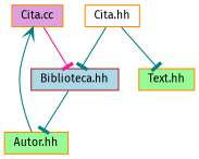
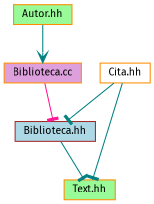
  digraph {
    fontname="Fira Sans"
    node [color=darkorange fillcolor=palegreen fontname="Fira Sans" fontsize=10 shape=record style=filled]
    edge [arrowhead=tee color=teal fontname="Fira Sans" fontsize=10 labelfontname=FreeSans labelfontsize=10 style=solid]
-   n1 [fillcolor=plum fontcolor=black height=0.2 label="Cita.cc" width=0.4]
+   n1 [fillcolor=plum fontcolor=black height=0.2 label="Biblioteca.cc" width=0.4]
    n2 [color=brown fillcolor=lightblue height=0.2 label="Biblioteca.hh" width=0.4]
    n3 [height=0.2 label="Autor.hh" width=0.4]
    n4 [fillcolor=white height=0.2 label="Cita.hh" width=0.4]
    n5 [height=0.2 label="Text.hh" width=0.4]
    n1 -> n2 [color=deeppink]
-   n2 -> n3
+   n2 -> n5
    n3 -> n1 [arrowhead=vee]
    n4 -> n2
    n4 -> n5
  }
